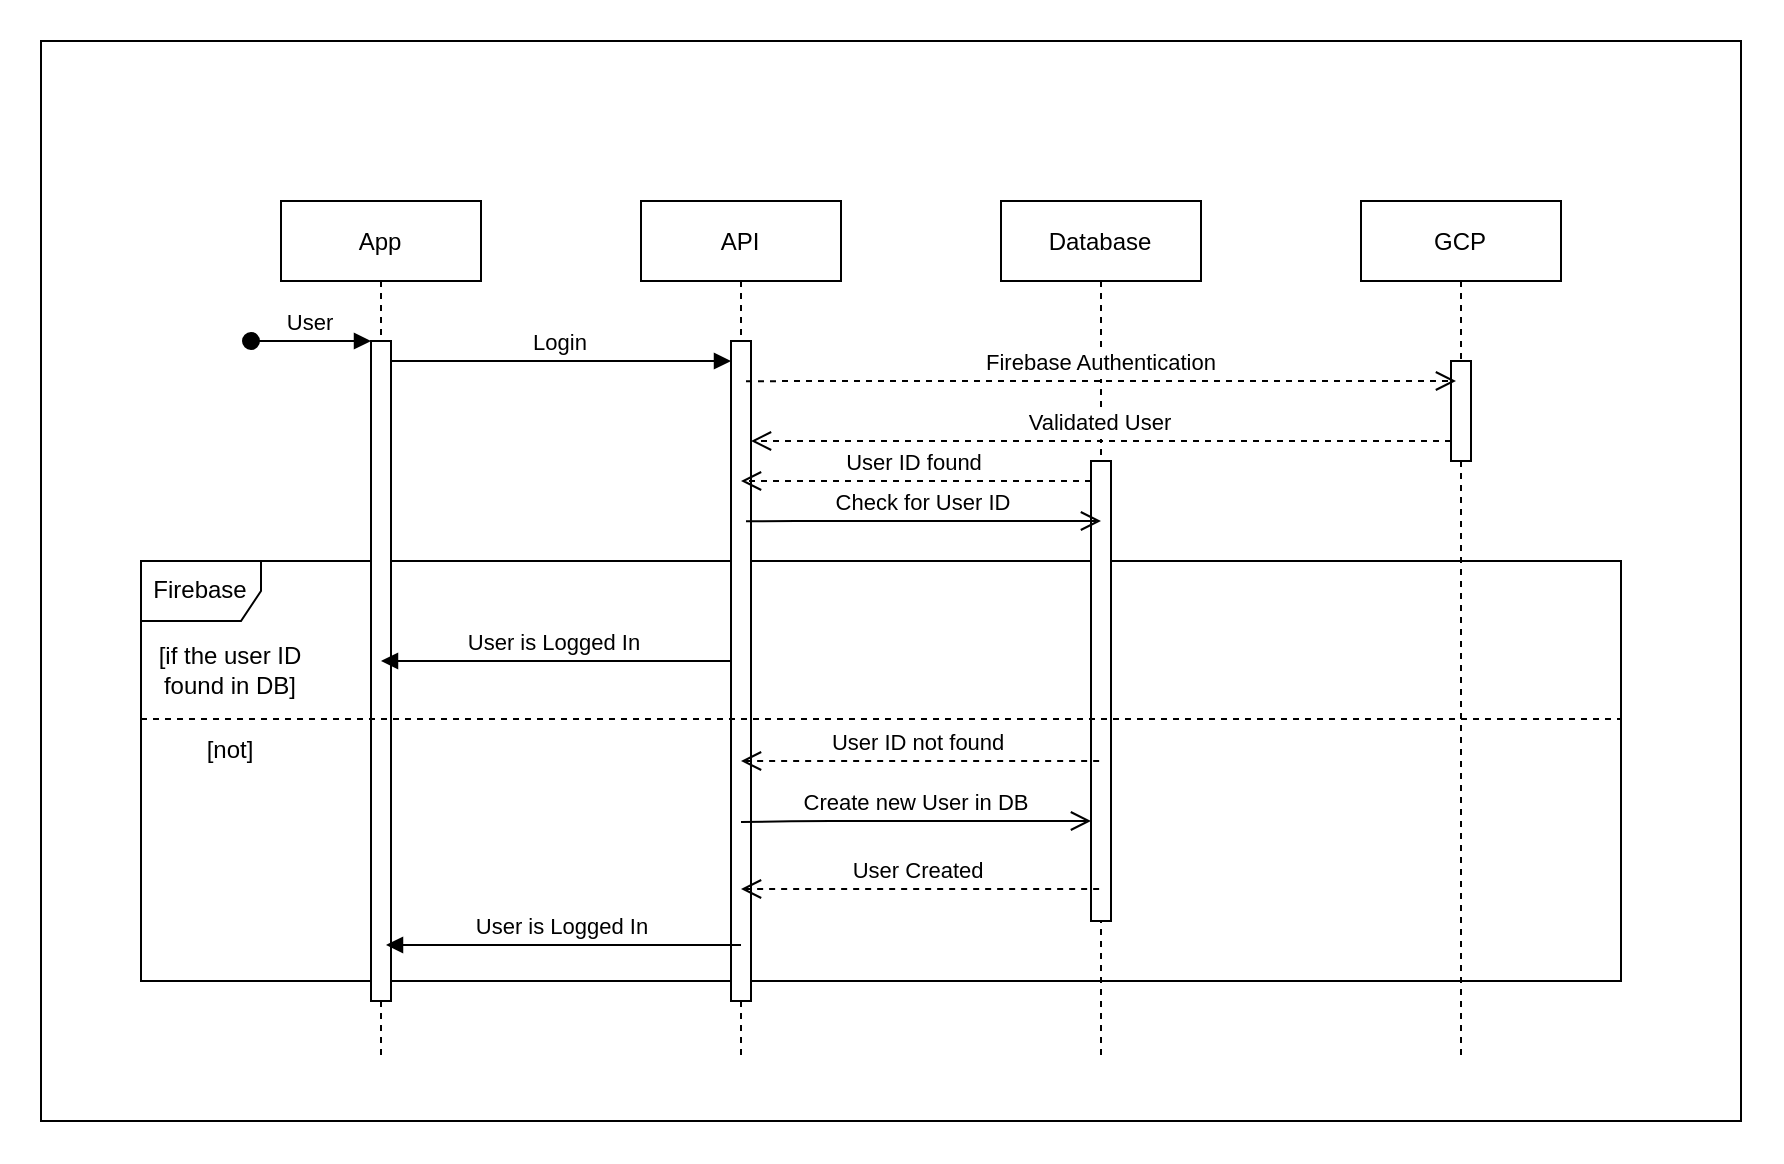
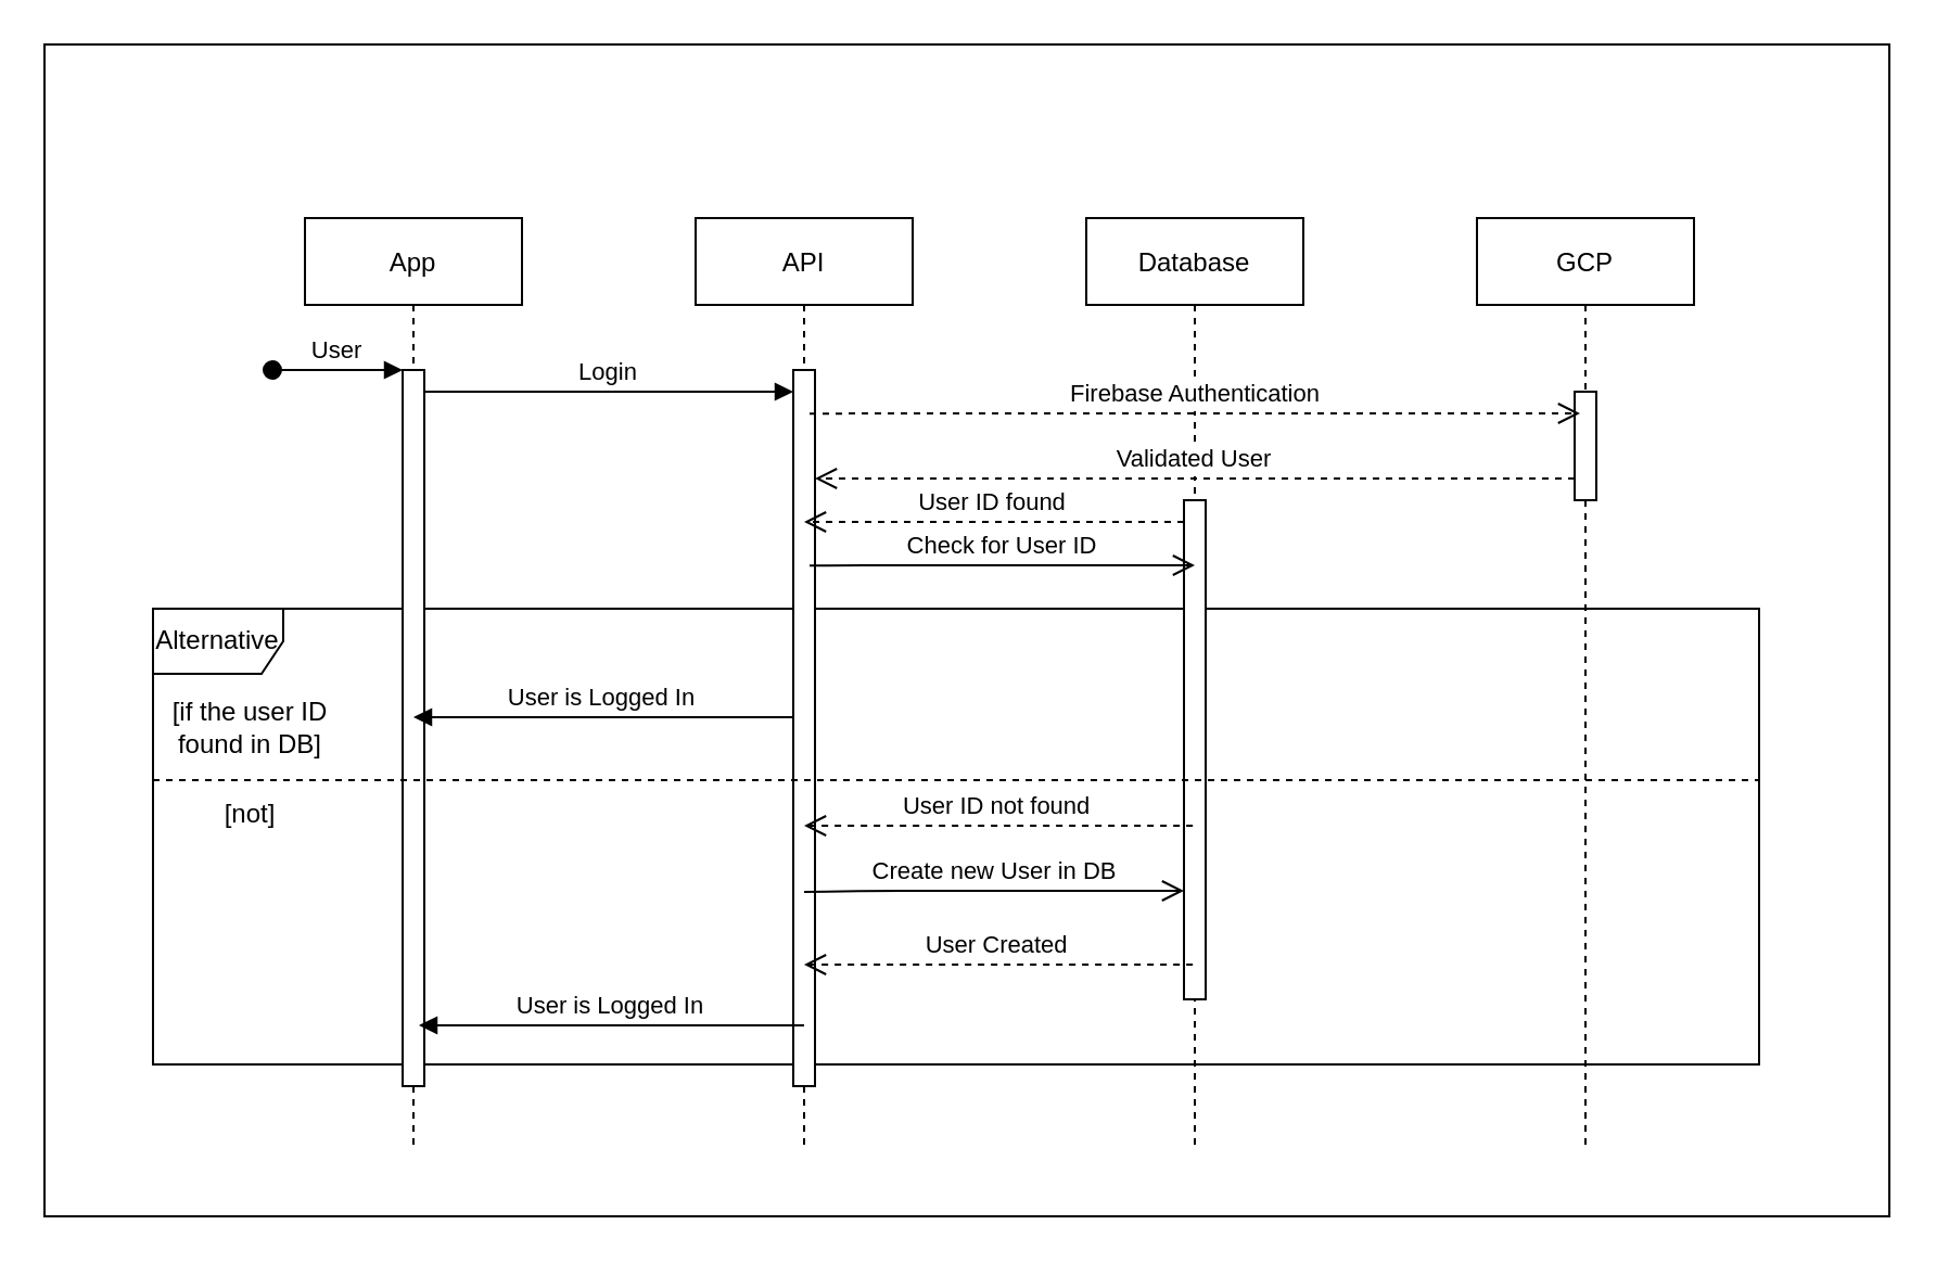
  <mxCell id="0" />
  <mxCell id="1" parent="0" />
  <mxCell id="2" value="" style="rounded=0;whiteSpace=wrap;html=1;" vertex="1" parent="1"><mxGeometry width="850" height="540" as="geometry" x="20" y="20" /></mxCell>
- <mxCell id="3" value="Firebase" style="shape=umlFrame;whiteSpace=wrap;html=1;" vertex="1" parent="1"><mxGeometry x="70" y="280" width="740" height="210" as="geometry" /></mxCell>
+ <mxCell id="3" value="Alternative" style="shape=umlFrame;whiteSpace=wrap;html=1;" vertex="1" parent="1"><mxGeometry x="70" y="280" width="740" height="210" as="geometry" /></mxCell>
  <mxCell id="4" value="App" style="shape=umlLifeline;perimeter=lifelinePerimeter;container=1;collapsible=0;recursiveResize=0;rounded=0;shadow=0;strokeWidth=1;" vertex="1" parent="1"><mxGeometry x="140" y="100" width="100" height="430" as="geometry" /></mxCell>
  <mxCell id="5" value="" style="points=[];perimeter=orthogonalPerimeter;rounded=0;shadow=0;strokeWidth=1;" vertex="1" parent="4"><mxGeometry x="45" y="70" width="10" height="330" as="geometry" /></mxCell>
  <mxCell id="6" value="User" style="verticalAlign=bottom;startArrow=oval;endArrow=block;startSize=8;shadow=0;strokeWidth=1;" edge="1" parent="4" target="5"><mxGeometry relative="1" as="geometry"><mxPoint x="-15" y="70" as="sourcePoint" /></mxGeometry></mxCell>
  <mxCell id="7" value="API" style="shape=umlLifeline;perimeter=lifelinePerimeter;container=1;collapsible=0;recursiveResize=0;rounded=0;shadow=0;strokeWidth=1;" vertex="1" parent="1"><mxGeometry x="320" y="100" width="100" height="430" as="geometry" /></mxCell>
  <mxCell id="8" value="" style="points=[];perimeter=orthogonalPerimeter;rounded=0;shadow=0;strokeWidth=1;" vertex="1" parent="7"><mxGeometry x="45" y="70" width="10" height="330" as="geometry" /></mxCell>
  <mxCell id="9" value="Login" style="verticalAlign=bottom;endArrow=block;entryX=0;entryY=0;shadow=0;strokeWidth=1;" edge="1" parent="7"><mxGeometry relative="1" as="geometry"><mxPoint x="-125" y="80" as="sourcePoint" /><mxPoint x="45" y="80.0" as="targetPoint" /><Array as="points"><mxPoint x="-60" y="80" /></Array></mxGeometry></mxCell>
  <mxCell id="10" value="User is Logged In" style="verticalAlign=bottom;endArrow=block;shadow=0;strokeWidth=1;" edge="1" parent="7"><mxGeometry relative="1" as="geometry"><mxPoint x="45" y="230" as="sourcePoint" /><mxPoint x="-130" y="230" as="targetPoint" /></mxGeometry></mxCell>
  <mxCell id="11" value="Database" style="shape=umlLifeline;perimeter=lifelinePerimeter;container=1;collapsible=0;recursiveResize=0;rounded=0;shadow=0;strokeWidth=1;" vertex="1" parent="1"><mxGeometry x="500" y="100" width="100" height="430" as="geometry" /></mxCell>
  <mxCell id="12" value="" style="points=[];perimeter=orthogonalPerimeter;rounded=0;shadow=0;strokeWidth=1;" vertex="1" parent="11"><mxGeometry x="45" y="130" width="10" height="230" as="geometry" /></mxCell>
  <mxCell id="13" value="Validated User" style="verticalAlign=bottom;endArrow=open;dashed=1;endSize=8;exitX=0;exitY=0.95;shadow=0;strokeWidth=1;" edge="1" parent="11" target="8"><mxGeometry relative="1" as="geometry"><mxPoint x="55" y="120.0" as="targetPoint" /><mxPoint x="225" y="120.0" as="sourcePoint" /></mxGeometry></mxCell>
  <mxCell id="14" value="GCP" style="shape=umlLifeline;perimeter=lifelinePerimeter;container=1;collapsible=0;recursiveResize=0;rounded=0;shadow=0;strokeWidth=1;" vertex="1" parent="1"><mxGeometry x="680" y="100" width="100" height="430" as="geometry" /></mxCell>
  <mxCell id="15" value="" style="points=[];perimeter=orthogonalPerimeter;rounded=0;shadow=0;strokeWidth=1;" vertex="1" parent="14"><mxGeometry x="45" y="80" width="10" height="50" as="geometry" /></mxCell>
  <mxCell id="16" value="Firebase Authentication" style="verticalAlign=bottom;endArrow=open;dashed=1;endSize=8;exitX=1;exitY=0.167;shadow=0;strokeWidth=1;exitDx=0;exitDy=0;exitPerimeter=0;" edge="1" parent="1"><mxGeometry relative="1" as="geometry"><mxPoint x="727.5" y="190" as="targetPoint" /><mxPoint x="372.5" y="190.12" as="sourcePoint" /><Array as="points"><mxPoint x="407.5" y="190" /><mxPoint x="507.5" y="190" /></Array></mxGeometry></mxCell>
  <mxCell id="17" value="[if the user ID found in DB]" style="text;html=1;strokeColor=none;fillColor=none;align=center;verticalAlign=middle;whiteSpace=wrap;rounded=0;" vertex="1" parent="1"><mxGeometry x="70" y="320" width="90" height="30" as="geometry" /></mxCell>
  <mxCell id="18" value="" style="endArrow=none;dashed=1;html=1;rounded=0;" edge="1" parent="1"><mxGeometry width="50" height="50" relative="1" as="geometry"><mxPoint x="70" y="359" as="sourcePoint" /><mxPoint x="810" y="359" as="targetPoint" /></mxGeometry></mxCell>
  <mxCell id="19" value="Check for User ID" style="verticalAlign=bottom;endArrow=open;endSize=8;exitX=1;exitY=0.167;shadow=0;strokeWidth=1;exitDx=0;exitDy=0;exitPerimeter=0;" edge="1" parent="1"><mxGeometry relative="1" as="geometry"><mxPoint x="550" y="260" as="targetPoint" /><mxPoint x="372.5" y="260.12" as="sourcePoint" /><Array as="points"><mxPoint x="407.5" y="260" /><mxPoint x="507.5" y="260" /></Array></mxGeometry></mxCell>
  <mxCell id="20" value="User ID found" style="verticalAlign=bottom;endArrow=open;dashed=1;endSize=8;shadow=0;strokeWidth=1;" edge="1" parent="1" source="12"><mxGeometry relative="1" as="geometry"><mxPoint x="370" y="240" as="targetPoint" /><mxPoint x="750" y="300" as="sourcePoint" /></mxGeometry></mxCell>
  <mxCell id="21" value="User is Logged In" style="verticalAlign=bottom;endArrow=block;shadow=0;strokeWidth=1;" edge="1" parent="1"><mxGeometry relative="1" as="geometry"><mxPoint x="370" y="472" as="sourcePoint" /><mxPoint x="192.5" y="472" as="targetPoint" /></mxGeometry></mxCell>
  <mxCell id="22" value="[not]" style="text;html=1;strokeColor=none;fillColor=none;align=center;verticalAlign=middle;whiteSpace=wrap;rounded=0;" vertex="1" parent="1"><mxGeometry x="70" y="360" width="90" height="30" as="geometry" /></mxCell>
  <mxCell id="23" value="Create new User in DB" style="verticalAlign=bottom;endArrow=open;endSize=8;shadow=0;strokeWidth=1;" edge="1" parent="1"><mxGeometry relative="1" as="geometry"><mxPoint x="545" y="410" as="targetPoint" /><mxPoint x="370" y="410.5" as="sourcePoint" /><Array as="points"><mxPoint x="405" y="410" /><mxPoint x="505" y="410" /></Array></mxGeometry></mxCell>
  <mxCell id="24" value="User ID not found" style="verticalAlign=bottom;endArrow=open;dashed=1;endSize=8;shadow=0;strokeWidth=1;entryX=0.093;entryY=0.208;entryDx=0;entryDy=0;entryPerimeter=0;" edge="1" parent="1"><mxGeometry relative="1" as="geometry"><mxPoint x="370" y="380" as="targetPoint" /><mxPoint x="549.07" y="380" as="sourcePoint" /></mxGeometry></mxCell>
  <mxCell id="25" value="User Created" style="verticalAlign=bottom;endArrow=open;dashed=1;endSize=8;shadow=0;strokeWidth=1;entryX=0.093;entryY=0.208;entryDx=0;entryDy=0;entryPerimeter=0;" edge="1" parent="1"><mxGeometry relative="1" as="geometry"><mxPoint x="370" y="444" as="targetPoint" /><mxPoint x="549.07" y="444" as="sourcePoint" /></mxGeometry></mxCell>
